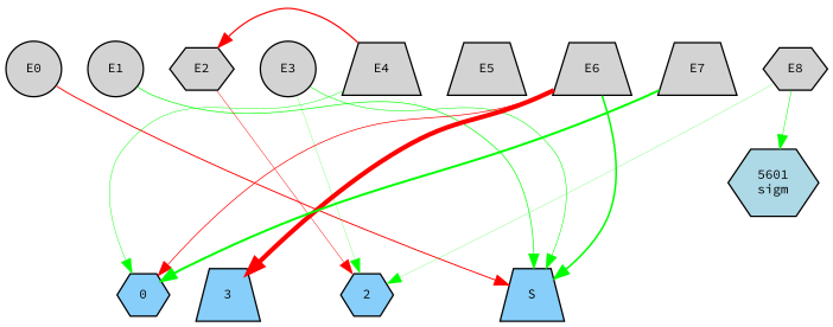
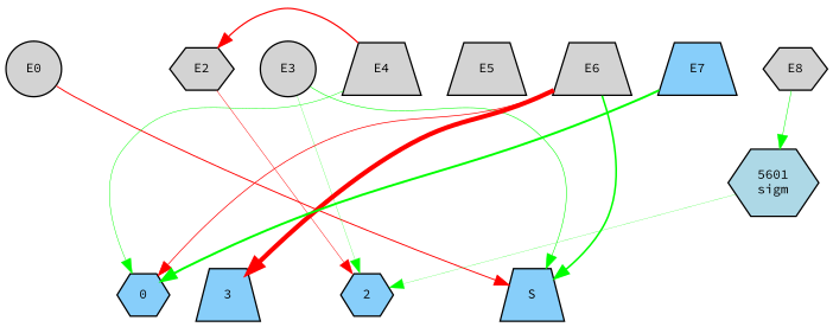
  digraph {
    fontname="Source Code Pro"
    node [fillcolor=lightgray fontname="Source Code Pro" fontsize=9 shape=trapezium style=filled]
    edge [fontname="Source Code Pro" style=solid]
    E0 [height=0.2 shape=circle width=0.2]
-   E1 [height=0.2 shape=circle width=0.2]
    E2 [height=0.2 shape=hexagon width=0.2]
    E3 [height=0.2 shape=circle width=0.2]
    E4 [height=0.2 width=0.2]
    E5 [height=0.2 width=0.2]
    E6 [height=0.2 width=0.2]
-   E7 [height=0.2 width=0.2]
+   E7 [fillcolor=lightskyblue height=0.2 width=0.2]
    E8 [height=0.2 shape=hexagon width=0.2]
    0 [fillcolor=lightskyblue height=0.2 shape=hexagon width=0.2]
    n11 [fillcolor=lightskyblue height=0.2 label=3 width=0.2]
    2 [fillcolor=lightskyblue height=0.2 shape=hexagon width=0.2]
    S [fillcolor=lightskyblue height=0.2 width=0.2]
    n14 [fillcolor=lightblue height=0.2 label="5601\nsigm" shape=hexagon width=0.2]
    subgraph sub_1 {
      rank=source
      E0
-     E1
      E2
      E3
      E4
      E5
      E6
      E7
      E8
    }
    subgraph sub_2 {
      rank=sink
      0
      n11
      2
      S
    }
-   E0 -> E1 [style=invis]
    E0 -> S [color=red penwidth=0.7176367292177221]
-   E1 -> E2 [style=invis]
-   E1 -> S [color=green penwidth=0.529847114992049]
    E2 -> E3 [style=invis]
    E2 -> 2 [color=red penwidth=0.3399748491540512]
    E3 -> E4 [style=invis]
    E3 -> 2 [color=green penwidth=0.17950297683272756]
    E3 -> S [color=green penwidth=0.4213490831335489]
    E4 -> E2 [color=red penwidth=0.9150549610945699]
    E4 -> E5 [style=invis]
    E4 -> 0 [color=green penwidth=0.3493544916119702]
    E5 -> E6 [style=invis]
    E6 -> E7 [style=invis]
    E6 -> 0 [color=red penwidth=0.5386127959774675]
    E6 -> n11 [color=red penwidth=3.20114393683323]
    E6 -> S [color=green penwidth=1.200961176769923]
    E7 -> E8 [style=invis]
    E7 -> 0 [color=green penwidth=1.5351894928805365]
    E8 -> n14 [color=green penwidth=0.39147029980280124]
    0 -> n11 [style=invis]
    n11 -> 2 [style=invis]
    2 -> S [style=invis]
-   E8 -> 2 [color=green penwidth=0.17184205418048668]
+   n14 -> 2 [color=green penwidth=0.17184205418048668]
  }
